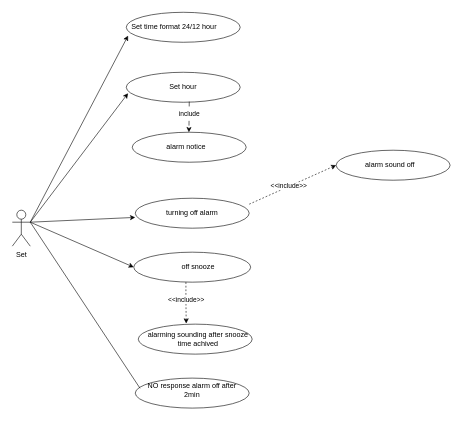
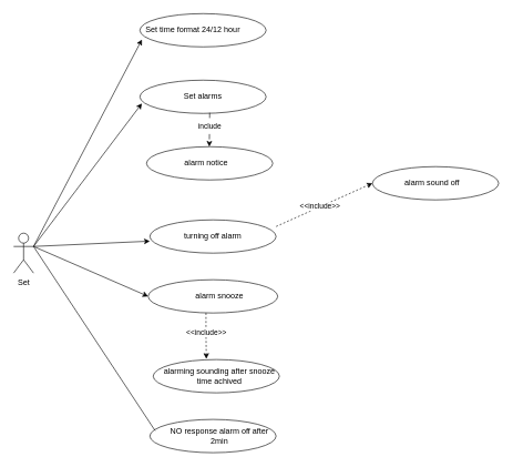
  <mxCell id="0" />
  <mxCell id="1" parent="0" />
  <mxCell id="2" value="" style="ellipse;whiteSpace=wrap;html=1;" parent="1" vertex="1"><mxGeometry x="210" y="120" width="190" height="50" as="geometry" /></mxCell>
  <mxCell id="3" value="" style="ellipse;whiteSpace=wrap;html=1;" parent="1" vertex="1"><mxGeometry x="220" y="220" width="190" height="50" as="geometry" /></mxCell>
  <mxCell id="4" value="" style="ellipse;whiteSpace=wrap;html=1;" parent="1" vertex="1"><mxGeometry x="225" y="330" width="190" height="50" as="geometry" /></mxCell>
  <mxCell id="5" value="" style="ellipse;whiteSpace=wrap;html=1;" parent="1" vertex="1"><mxGeometry x="222.5" y="420" width="195" height="50" as="geometry" /></mxCell>
  <mxCell id="6" value="Set" style="shape=umlActor;verticalLabelPosition=bottom;verticalAlign=top;html=1;outlineConnect=0;" parent="1" vertex="1"><mxGeometry x="20" y="350" width="30" height="60" as="geometry" /></mxCell>
  <mxCell id="7" value="" style="ellipse;whiteSpace=wrap;html=1;" vertex="1" parent="1"><mxGeometry x="210" y="20" width="190" height="50" as="geometry" /></mxCell>
  <mxCell id="8" value="" style="ellipse;whiteSpace=wrap;html=1;" vertex="1" parent="1"><mxGeometry x="230" y="540" width="190" height="50" as="geometry" /></mxCell>
  <mxCell id="9" value="" style="ellipse;whiteSpace=wrap;html=1;" vertex="1" parent="1"><mxGeometry x="225" y="630" width="190" height="50" as="geometry" /></mxCell>
  <mxCell id="10" value="" style="ellipse;whiteSpace=wrap;html=1;" vertex="1" parent="1"><mxGeometry x="560" y="250" width="190" height="50" as="geometry" /></mxCell>
  <mxCell id="11" value="Set time format 24/12 hour" style="text;strokeColor=none;align=center;fillColor=none;html=1;verticalAlign=middle;whiteSpace=wrap;rounded=0;" vertex="1" parent="1"><mxGeometry x="215" y="30" width="150" height="30" as="geometry" /></mxCell>
- <mxCell id="12" value="Set hour" style="text;strokeColor=none;align=center;fillColor=none;html=1;verticalAlign=middle;whiteSpace=wrap;rounded=0;" vertex="1" parent="1"><mxGeometry x="260" y="130" width="90" height="30" as="geometry" /></mxCell>
+ <mxCell id="12" value="Set alarms" style="text;strokeColor=none;align=center;fillColor=none;html=1;verticalAlign=middle;whiteSpace=wrap;rounded=0;" vertex="1" parent="1"><mxGeometry x="260" y="130" width="90" height="30" as="geometry" /></mxCell>
  <mxCell id="13" value="alarm notice" style="text;strokeColor=none;align=center;fillColor=none;html=1;verticalAlign=middle;whiteSpace=wrap;rounded=0;" vertex="1" parent="1"><mxGeometry x="240" y="230" width="140" height="30" as="geometry" /></mxCell>
  <mxCell id="14" value="turning off alarm" style="text;strokeColor=none;align=center;fillColor=none;html=1;verticalAlign=middle;whiteSpace=wrap;rounded=0;" vertex="1" parent="1"><mxGeometry x="275" y="340" width="90" height="30" as="geometry" /></mxCell>
- <mxCell id="15" value="off snooze" style="text;strokeColor=none;align=center;fillColor=none;html=1;verticalAlign=middle;whiteSpace=wrap;rounded=0;" vertex="1" parent="1"><mxGeometry x="285" y="430" width="90" height="30" as="geometry" /></mxCell>
+ <mxCell id="15" value="alarm snooze" style="text;strokeColor=none;align=center;fillColor=none;html=1;verticalAlign=middle;whiteSpace=wrap;rounded=0;" vertex="1" parent="1"><mxGeometry x="285" y="430" width="90" height="30" as="geometry" /></mxCell>
  <mxCell id="16" value="alarming sounding after snooze time achived" style="text;strokeColor=none;align=center;fillColor=none;html=1;verticalAlign=middle;whiteSpace=wrap;rounded=0;" vertex="1" parent="1"><mxGeometry x="245" y="550" width="170" height="30" as="geometry" /></mxCell>
- <mxCell id="17" value="NO response alarm off after 2min" style="text;strokeColor=none;align=center;fillColor=none;html=1;verticalAlign=middle;whiteSpace=wrap;rounded=0;" vertex="1" parent="1"><mxGeometry x="245" y="635" width="150" height="30" as="geometry" /></mxCell>
+ <mxCell id="17" value="NO response alarm off after 2min" style="text;strokeColor=none;align=center;fillColor=none;html=1;verticalAlign=middle;whiteSpace=wrap;rounded=0;" vertex="1" parent="1"><mxGeometry x="255" y="640" width="150" height="30" as="geometry" /></mxCell>
  <mxCell id="18" value="alarm sound off" style="text;strokeColor=none;align=center;fillColor=none;html=1;verticalAlign=middle;whiteSpace=wrap;rounded=0;" vertex="1" parent="1"><mxGeometry x="590" y="260" width="120" height="30" as="geometry" /></mxCell>
  <mxCell id="19" value="" style="endArrow=classic;html=1;rounded=0;entryX=0.016;entryY=0.78;entryDx=0;entryDy=0;entryPerimeter=0;" edge="1" parent="1" target="7"><mxGeometry width="50" height="50" relative="1" as="geometry"><mxPoint x="50" y="370" as="sourcePoint" /><mxPoint x="100" y="320" as="targetPoint" /></mxGeometry></mxCell>
  <mxCell id="20" value="" style="endArrow=classic;html=1;rounded=0;entryX=0.016;entryY=0.7;entryDx=0;entryDy=0;entryPerimeter=0;" edge="1" parent="1" target="2"><mxGeometry width="50" height="50" relative="1" as="geometry"><mxPoint x="50" y="370" as="sourcePoint" /><mxPoint x="100" y="320" as="targetPoint" /></mxGeometry></mxCell>
  <mxCell id="21" value="" style="endArrow=classic;html=1;rounded=0;entryX=0;entryY=0.64;entryDx=0;entryDy=0;entryPerimeter=0;" edge="1" parent="1" target="4"><mxGeometry width="50" height="50" relative="1" as="geometry"><mxPoint x="50" y="370" as="sourcePoint" /><mxPoint x="70" y="490" as="targetPoint" /></mxGeometry></mxCell>
  <mxCell id="22" value="" style="endArrow=classic;html=1;rounded=0;entryX=0;entryY=0.5;entryDx=0;entryDy=0;" edge="1" parent="1" target="5"><mxGeometry width="50" height="50" relative="1" as="geometry"><mxPoint x="50" y="370" as="sourcePoint" /><mxPoint x="130" y="380" as="targetPoint" /></mxGeometry></mxCell>
  <mxCell id="23" value="" style="endArrow=none;html=1;rounded=0;entryX=0.042;entryY=0.34;entryDx=0;entryDy=0;entryPerimeter=0;" edge="1" parent="1" target="9"><mxGeometry width="50" height="50" relative="1" as="geometry"><mxPoint x="50" y="370" as="sourcePoint" /><mxPoint x="110" y="490" as="targetPoint" /></mxGeometry></mxCell>
  <mxCell id="24" value="" style="endArrow=classic;html=1;rounded=0;dashed=1;entryX=0.421;entryY=-0.02;entryDx=0;entryDy=0;entryPerimeter=0;" edge="1" parent="1" target="8"><mxGeometry relative="1" as="geometry"><mxPoint x="309.5" y="470" as="sourcePoint" /><mxPoint x="309.5" y="520" as="targetPoint" /><Array as="points"><mxPoint x="309.5" y="500" /></Array></mxGeometry></mxCell>
  <mxCell id="25" value="&amp;lt;&amp;lt;include&amp;gt;&amp;gt;" style="edgeLabel;resizable=0;html=1;align=center;verticalAlign=middle;" connectable="0" vertex="1" parent="24"><mxGeometry relative="1" as="geometry"><mxPoint y="-5" as="offset" /></mxGeometry></mxCell>
  <mxCell id="26" value="" style="endArrow=classic;html=1;rounded=0;dashed=1;entryX=0;entryY=0.5;entryDx=0;entryDy=0;entryPerimeter=0;" edge="1" parent="1" target="10"><mxGeometry relative="1" as="geometry"><mxPoint x="415" y="340" as="sourcePoint" /><mxPoint x="555" y="275" as="targetPoint" /></mxGeometry></mxCell>
  <mxCell id="27" value="&amp;lt;&amp;lt;include&amp;gt;&amp;gt;" style="edgeLabel;resizable=0;html=1;align=center;verticalAlign=middle;" connectable="0" vertex="1" parent="26"><mxGeometry relative="1" as="geometry"><mxPoint x="-7" y="2" as="offset" /></mxGeometry></mxCell>
  <mxCell id="28" value="" style="endArrow=classic;html=1;rounded=0;dashed=1;dashPattern=8 8;exitX=0.553;exitY=0.98;exitDx=0;exitDy=0;exitPerimeter=0;" edge="1" parent="1" source="2"><mxGeometry relative="1" as="geometry"><mxPoint x="314.5" y="180" as="sourcePoint" /><mxPoint x="314.5" y="220" as="targetPoint" /></mxGeometry></mxCell>
  <mxCell id="29" value="include" style="edgeLabel;resizable=0;html=1;align=center;verticalAlign=middle;" connectable="0" vertex="1" parent="28"><mxGeometry relative="1" as="geometry"><mxPoint y="-5" as="offset" /></mxGeometry></mxCell>
